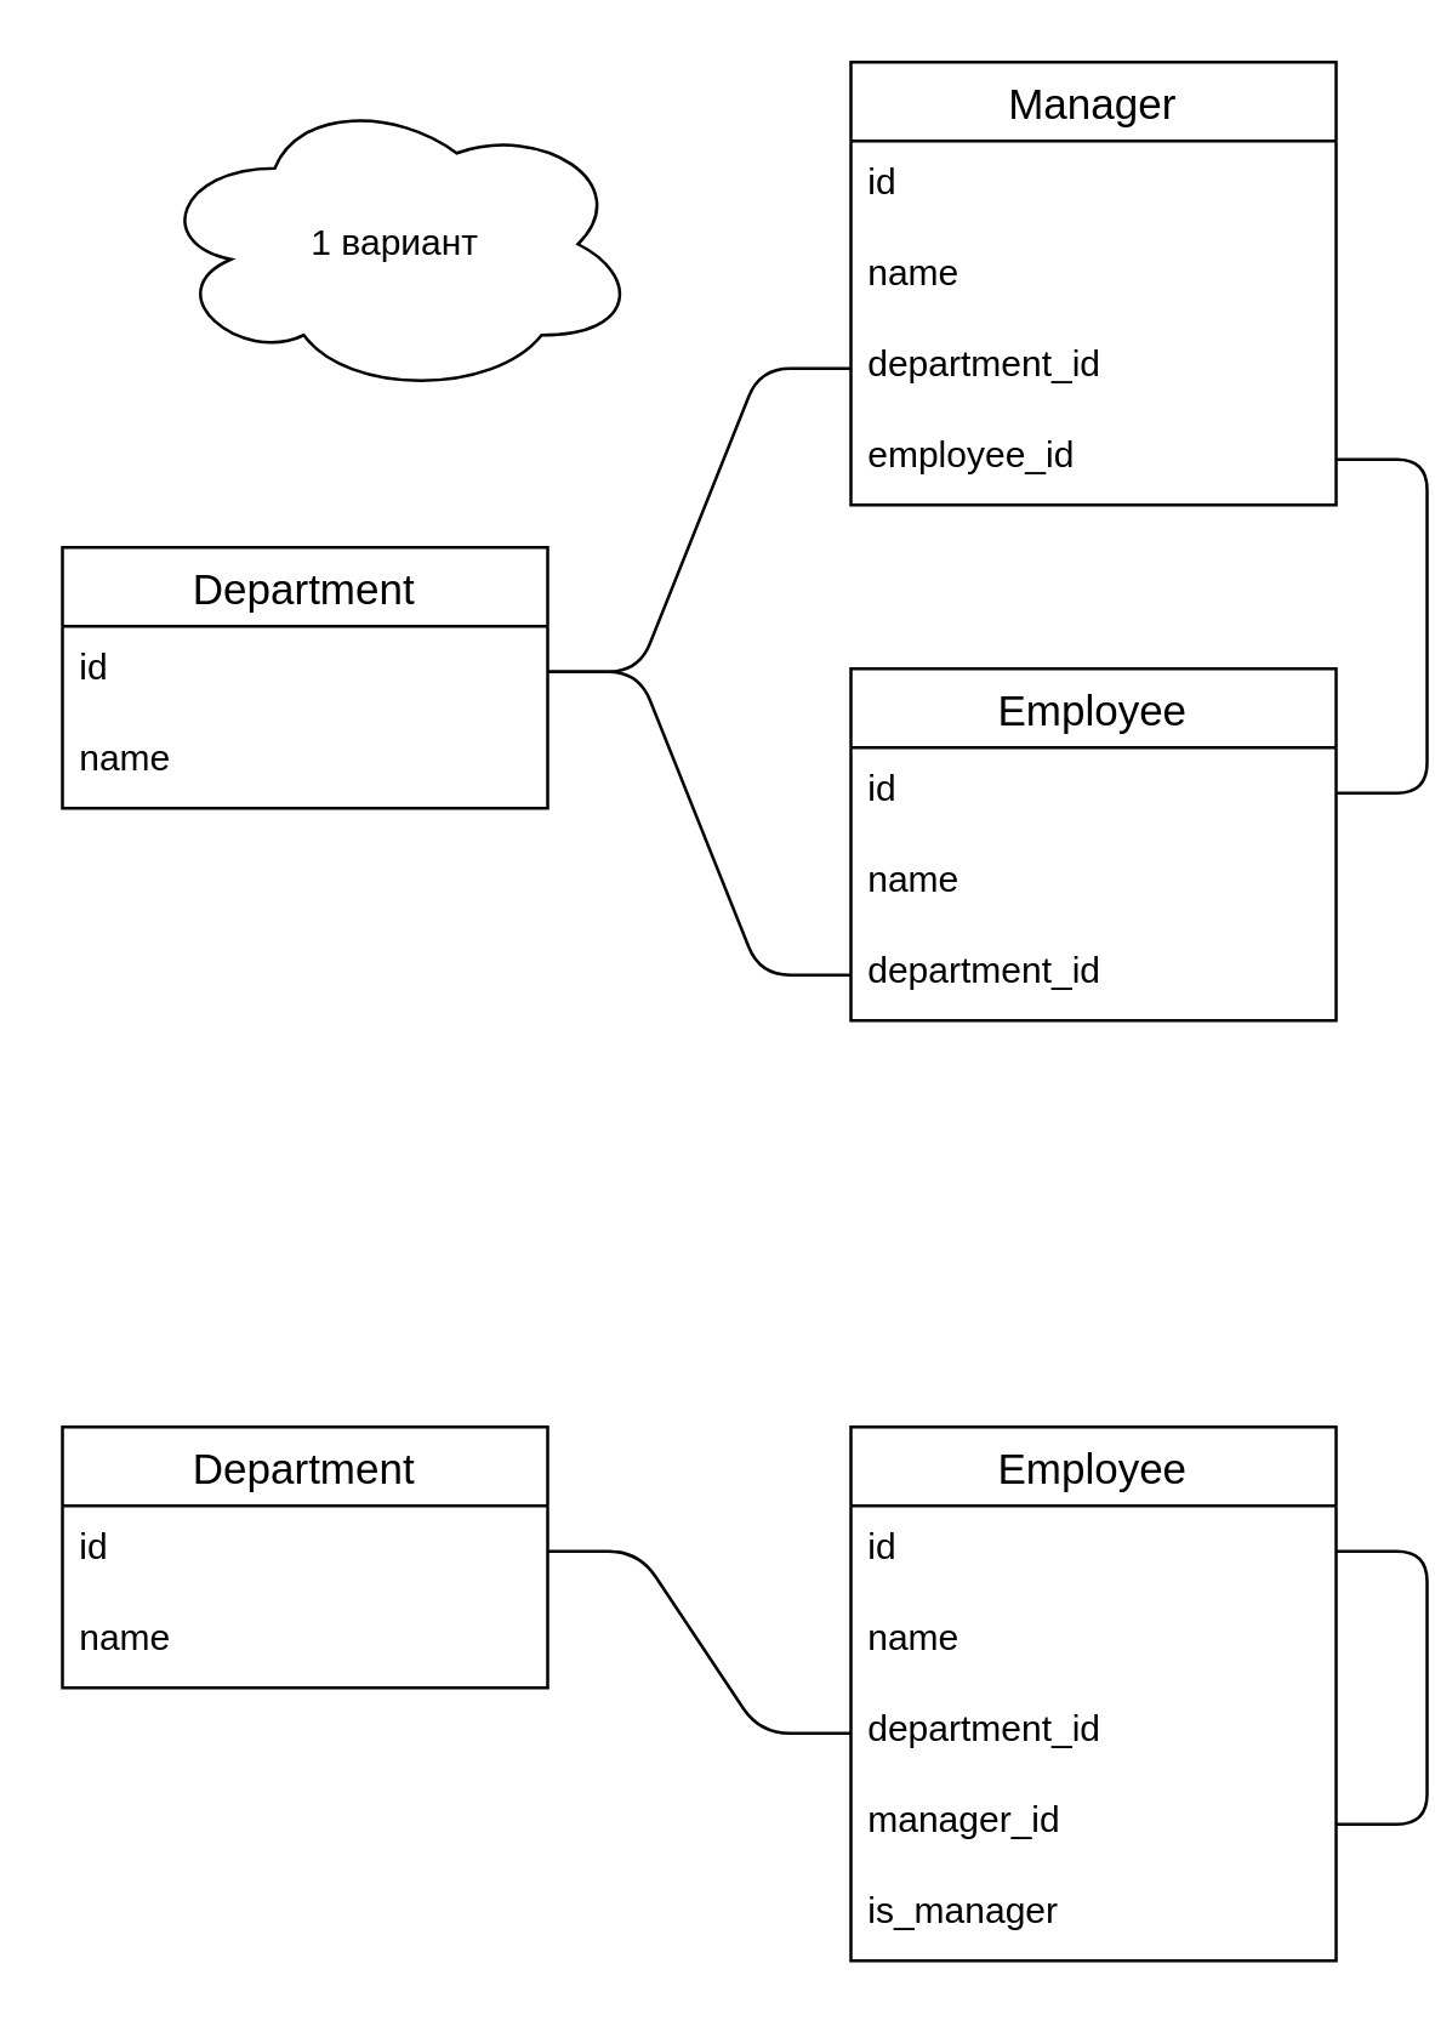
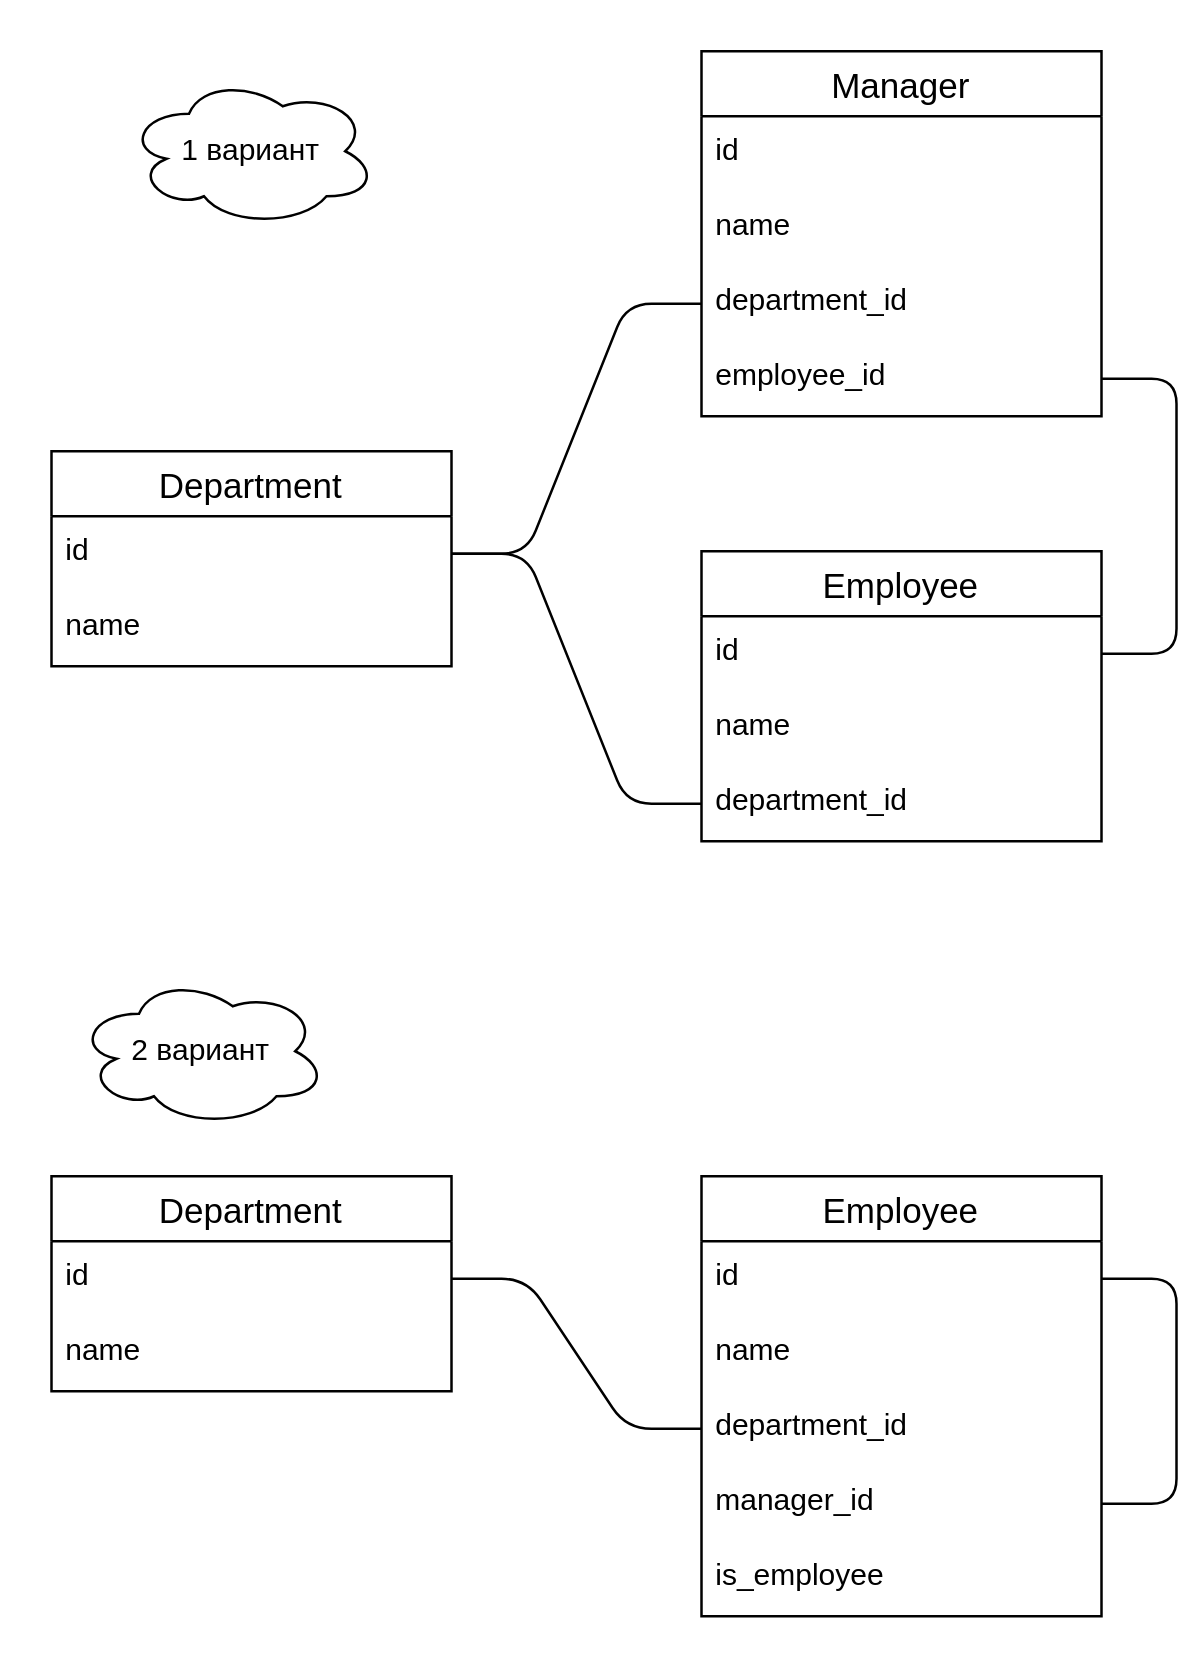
  <mxCell id="0" />
  <mxCell id="1" parent="0" />
  <mxCell id="2" value="Department" style="swimlane;fontStyle=0;childLayout=stackLayout;horizontal=1;startSize=26;horizontalStack=0;resizeParent=1;resizeParentMax=0;resizeLast=0;collapsible=1;marginBottom=0;align=center;fontSize=14;" vertex="1" parent="1"><mxGeometry x="20" y="180" width="160" height="86" as="geometry" /></mxCell>
  <mxCell id="3" value="id" style="text;strokeColor=none;fillColor=none;spacingLeft=4;spacingRight=4;overflow=hidden;rotatable=0;points=[[0,0.5],[1,0.5]];portConstraint=eastwest;fontSize=12;" vertex="1" parent="2"><mxGeometry y="26" width="160" height="30" as="geometry" /></mxCell>
  <mxCell id="4" value="name" style="text;strokeColor=none;fillColor=none;spacingLeft=4;spacingRight=4;overflow=hidden;rotatable=0;points=[[0,0.5],[1,0.5]];portConstraint=eastwest;fontSize=12;" vertex="1" parent="2"><mxGeometry y="56" width="160" height="30" as="geometry" /></mxCell>
  <mxCell id="5" value="" style="edgeStyle=entityRelationEdgeStyle;fontSize=12;html=1;endArrow=none;endFill=0;" edge="1" parent="1" source="16" target="3"><mxGeometry width="100" height="100" relative="1" as="geometry"><mxPoint x="460" y="321" as="sourcePoint" /><mxPoint x="460" y="231" as="targetPoint" /></mxGeometry></mxCell>
  <mxCell id="6" value="" style="edgeStyle=entityRelationEdgeStyle;fontSize=12;html=1;endArrow=none;endFill=0;" edge="1" parent="1" source="14" target="12"><mxGeometry width="100" height="100" relative="1" as="geometry"><mxPoint x="550" y="290" as="sourcePoint" /><mxPoint x="650" y="190" as="targetPoint" /></mxGeometry></mxCell>
  <mxCell id="7" value="" style="edgeStyle=entityRelationEdgeStyle;fontSize=12;html=1;endArrow=none;endFill=0;" edge="1" parent="1" source="3" target="11"><mxGeometry width="100" height="100" relative="1" as="geometry"><mxPoint x="460" y="231" as="sourcePoint" /><mxPoint x="580" y="291" as="targetPoint" /></mxGeometry></mxCell>
  <mxCell id="8" value="Manager" style="swimlane;fontStyle=0;childLayout=stackLayout;horizontal=1;startSize=26;horizontalStack=0;resizeParent=1;resizeParentMax=0;resizeLast=0;collapsible=1;marginBottom=0;align=center;fontSize=14;" vertex="1" parent="1"><mxGeometry x="280" y="20" width="160" height="146" as="geometry" /></mxCell>
  <mxCell id="9" value="id" style="text;strokeColor=none;fillColor=none;spacingLeft=4;spacingRight=4;overflow=hidden;rotatable=0;points=[[0,0.5],[1,0.5]];portConstraint=eastwest;fontSize=12;" vertex="1" parent="8"><mxGeometry y="26" width="160" height="30" as="geometry" /></mxCell>
  <mxCell id="10" value="name" style="text;strokeColor=none;fillColor=none;spacingLeft=4;spacingRight=4;overflow=hidden;rotatable=0;points=[[0,0.5],[1,0.5]];portConstraint=eastwest;fontSize=12;" vertex="1" parent="8"><mxGeometry y="56" width="160" height="30" as="geometry" /></mxCell>
  <mxCell id="11" value="department_id" style="text;strokeColor=none;fillColor=none;spacingLeft=4;spacingRight=4;overflow=hidden;rotatable=0;points=[[0,0.5],[1,0.5]];portConstraint=eastwest;fontSize=12;" vertex="1" parent="8"><mxGeometry y="86" width="160" height="30" as="geometry" /></mxCell>
  <mxCell id="12" value="employee_id" style="text;strokeColor=none;fillColor=none;spacingLeft=4;spacingRight=4;overflow=hidden;rotatable=0;points=[[0,0.5],[1,0.5]];portConstraint=eastwest;fontSize=12;" vertex="1" parent="8"><mxGeometry y="116" width="160" height="30" as="geometry" /></mxCell>
  <mxCell id="13" value="Employee" style="swimlane;fontStyle=0;childLayout=stackLayout;horizontal=1;startSize=26;horizontalStack=0;resizeParent=1;resizeParentMax=0;resizeLast=0;collapsible=1;marginBottom=0;align=center;fontSize=14;" vertex="1" parent="1"><mxGeometry x="280" y="220" width="160" height="116" as="geometry" /></mxCell>
  <mxCell id="14" value="id" style="text;strokeColor=none;fillColor=none;spacingLeft=4;spacingRight=4;overflow=hidden;rotatable=0;points=[[0,0.5],[1,0.5]];portConstraint=eastwest;fontSize=12;" vertex="1" parent="13"><mxGeometry y="26" width="160" height="30" as="geometry" /></mxCell>
  <mxCell id="15" value="name" style="text;strokeColor=none;fillColor=none;spacingLeft=4;spacingRight=4;overflow=hidden;rotatable=0;points=[[0,0.5],[1,0.5]];portConstraint=eastwest;fontSize=12;" vertex="1" parent="13"><mxGeometry y="56" width="160" height="30" as="geometry" /></mxCell>
  <mxCell id="16" value="department_id" style="text;strokeColor=none;fillColor=none;spacingLeft=4;spacingRight=4;overflow=hidden;rotatable=0;points=[[0,0.5],[1,0.5]];portConstraint=eastwest;fontSize=12;" vertex="1" parent="13"><mxGeometry y="86" width="160" height="30" as="geometry" /></mxCell>
  <mxCell id="17" value="" style="edgeStyle=entityRelationEdgeStyle;fontSize=12;html=1;endArrow=none;endFill=0;" edge="1" parent="1" source="24" target="19"><mxGeometry width="100" height="100" relative="1" as="geometry"><mxPoint x="460" y="611" as="sourcePoint" /><mxPoint x="460" y="521" as="targetPoint" /></mxGeometry></mxCell>
  <mxCell id="18" value="Department" style="swimlane;fontStyle=0;childLayout=stackLayout;horizontal=1;startSize=26;horizontalStack=0;resizeParent=1;resizeParentMax=0;resizeLast=0;collapsible=1;marginBottom=0;align=center;fontSize=14;" vertex="1" parent="1"><mxGeometry x="20" y="470" width="160" height="86" as="geometry" /></mxCell>
  <mxCell id="19" value="id" style="text;strokeColor=none;fillColor=none;spacingLeft=4;spacingRight=4;overflow=hidden;rotatable=0;points=[[0,0.5],[1,0.5]];portConstraint=eastwest;fontSize=12;" vertex="1" parent="18"><mxGeometry y="26" width="160" height="30" as="geometry" /></mxCell>
  <mxCell id="20" value="name" style="text;strokeColor=none;fillColor=none;spacingLeft=4;spacingRight=4;overflow=hidden;rotatable=0;points=[[0,0.5],[1,0.5]];portConstraint=eastwest;fontSize=12;" vertex="1" parent="18"><mxGeometry y="56" width="160" height="30" as="geometry" /></mxCell>
  <mxCell id="21" value="Employee" style="swimlane;fontStyle=0;childLayout=stackLayout;horizontal=1;startSize=26;horizontalStack=0;resizeParent=1;resizeParentMax=0;resizeLast=0;collapsible=1;marginBottom=0;align=center;fontSize=14;" vertex="1" parent="1"><mxGeometry x="280" y="470" width="160" height="176" as="geometry" /></mxCell>
  <mxCell id="22" value="id" style="text;strokeColor=none;fillColor=none;spacingLeft=4;spacingRight=4;overflow=hidden;rotatable=0;points=[[0,0.5],[1,0.5]];portConstraint=eastwest;fontSize=12;" vertex="1" parent="21"><mxGeometry y="26" width="160" height="30" as="geometry" /></mxCell>
  <mxCell id="23" value="name" style="text;strokeColor=none;fillColor=none;spacingLeft=4;spacingRight=4;overflow=hidden;rotatable=0;points=[[0,0.5],[1,0.5]];portConstraint=eastwest;fontSize=12;" vertex="1" parent="21"><mxGeometry y="56" width="160" height="30" as="geometry" /></mxCell>
  <mxCell id="24" value="department_id" style="text;strokeColor=none;fillColor=none;spacingLeft=4;spacingRight=4;overflow=hidden;rotatable=0;points=[[0,0.5],[1,0.5]];portConstraint=eastwest;fontSize=12;" vertex="1" parent="21"><mxGeometry y="86" width="160" height="30" as="geometry" /></mxCell>
  <mxCell id="25" value="manager_id" style="text;strokeColor=none;fillColor=none;spacingLeft=4;spacingRight=4;overflow=hidden;rotatable=0;points=[[0,0.5],[1,0.5]];portConstraint=eastwest;fontSize=12;" vertex="1" parent="21"><mxGeometry y="116" width="160" height="30" as="geometry" /></mxCell>
  <mxCell id="26" value="" style="edgeStyle=entityRelationEdgeStyle;fontSize=12;html=1;endArrow=none;endFill=0;" edge="1" parent="21" source="22" target="25"><mxGeometry width="100" height="100" relative="1" as="geometry"><mxPoint x="270" y="70" as="sourcePoint" /><mxPoint x="160" y="-69" as="targetPoint" /></mxGeometry></mxCell>
- <mxCell id="27" value="is_manager" style="text;strokeColor=none;fillColor=none;spacingLeft=4;spacingRight=4;overflow=hidden;rotatable=0;points=[[0,0.5],[1,0.5]];portConstraint=eastwest;fontSize=12;" vertex="1" parent="21"><mxGeometry y="146" width="160" height="30" as="geometry" /></mxCell>
- <mxCell id="28" value="1 вариант" style="ellipse;shape=cloud;whiteSpace=wrap;html=1;align=center;" vertex="1" parent="1"><mxGeometry x="50" y="30" width="160" height="100" as="geometry" /></mxCell>
+ <mxCell id="27" value="is_employee" style="text;strokeColor=none;fillColor=none;spacingLeft=4;spacingRight=4;overflow=hidden;rotatable=0;points=[[0,0.5],[1,0.5]];portConstraint=eastwest;fontSize=12;" vertex="1" parent="21"><mxGeometry y="146" width="160" height="30" as="geometry" /></mxCell>
+ <mxCell id="28" value="1 вариант" style="ellipse;shape=cloud;whiteSpace=wrap;html=1;align=center;" vertex="1" parent="1"><mxGeometry x="50" y="30" width="100" height="60" as="geometry" /></mxCell>
+ <mxCell id="29" value="2 вариант" style="ellipse;shape=cloud;whiteSpace=wrap;html=1;align=center;" vertex="1" parent="1"><mxGeometry x="30" y="390" width="100" height="60" as="geometry" /></mxCell>
